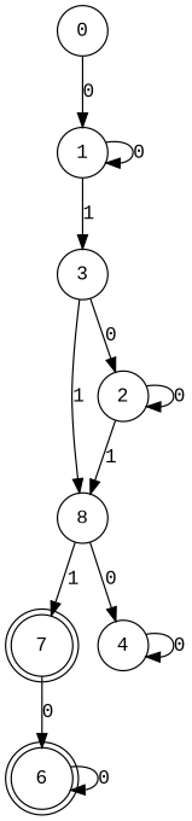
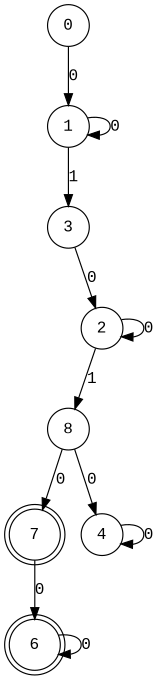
  digraph {
    fontname="Liberation Mono"
    node [fontname="Liberation Mono" shape=circle]
    edge [fontname="Liberation Mono"]
    6 [shape=doublecircle]
    7 [shape=doublecircle]
    4
    n4 [label=8]
    3
    2
    1
    0
    6 -> 6 [label=0]
    7 -> 6 [label=0]
    4 -> 4 [label=0]
-   n4 -> 7 [label=1]
+   n4 -> 7 [label=0]
    n4 -> 4 [label=0]
-   3 -> n4 [label=1]
    3 -> 2 [label=0]
    2 -> n4 [label=1]
    2 -> 2 [label=0]
    1 -> 3 [label=1]
    1 -> 1 [label=0]
    0 -> 1 [label=0]
  }
